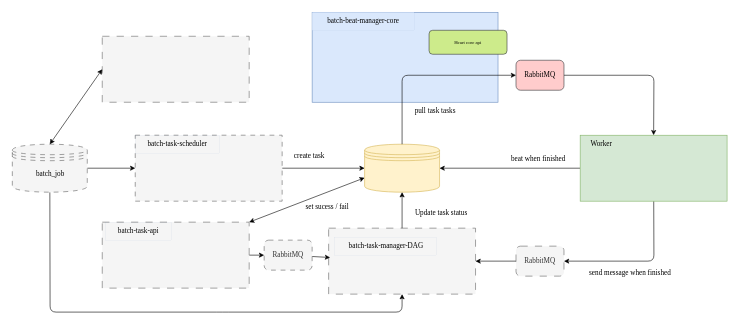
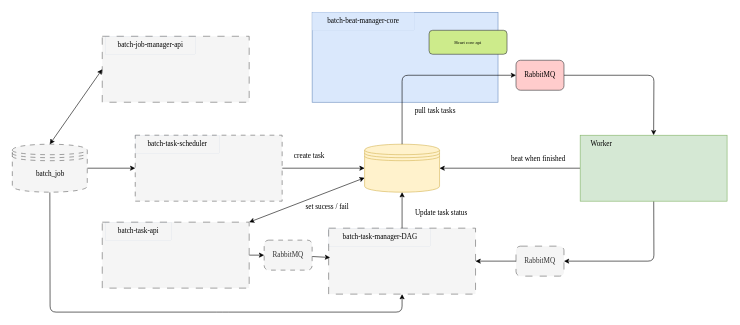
  <mxCell id="0" />
  <mxCell id="1" parent="0" />
  <mxCell id="2" value="" style="shape=datastore;whiteSpace=wrap;html=1;fillColor=#fff2cc;strokeColor=#d6b656;" parent="1" vertex="1"><mxGeometry x="607.5" y="240" width="125" height="80" as="geometry" /></mxCell>
  <mxCell id="3" value="" style="rounded=0;whiteSpace=wrap;html=1;fillColor=#dae8fc;strokeColor=#6c8ebf;" parent="1" vertex="1"><mxGeometry x="520" y="20" width="310" height="150" as="geometry" /></mxCell>
  <mxCell id="4" value="&lt;font face=&quot;Comic Sans MS&quot;&gt;batch-beat-manager-core&lt;/font&gt;" style="text;html=1;align=center;verticalAlign=middle;resizable=0;points=[];autosize=1;strokeColor=#6c8ebf;fillColor=#dae8fc;strokeWidth=0;" parent="1" vertex="1"><mxGeometry x="520" y="20" width="170" height="30" as="geometry" /></mxCell>
  <mxCell id="5" style="edgeStyle=none;html=1;entryX=0.5;entryY=0;entryDx=0;entryDy=0;" parent="1" source="6" target="22" edge="1"><mxGeometry relative="1" as="geometry"><Array as="points"><mxPoint x="1090" y="125" /></Array></mxGeometry></mxCell>
  <mxCell id="6" value="&lt;font face=&quot;Comic Sans MS&quot;&gt;RabbitMQ&lt;/font&gt;" style="rounded=1;whiteSpace=wrap;html=1;fillColor=#ffcccc;strokeColor=#36393d;" parent="1" vertex="1"><mxGeometry x="860" y="100" width="80" height="50" as="geometry" /></mxCell>
  <mxCell id="7" value="" style="endArrow=classic;html=1;entryX=0;entryY=0.5;entryDx=0;entryDy=0;exitX=0.5;exitY=0;exitDx=0;exitDy=0;" parent="1" source="2" target="6" edge="1"><mxGeometry width="50" height="50" relative="1" as="geometry"><mxPoint x="820" y="270" as="sourcePoint" /><mxPoint x="730" y="220" as="targetPoint" /><Array as="points"><mxPoint x="670" y="125" /></Array></mxGeometry></mxCell>
  <mxCell id="8" value="&lt;font style=&quot;font-size: 8px;&quot; face=&quot;Comic Sans MS&quot;&gt;Heart core api&lt;/font&gt;" style="rounded=1;whiteSpace=wrap;html=1;fillColor=#cdeb8b;strokeColor=#36393d;" parent="1" vertex="1"><mxGeometry x="715" y="50" width="130" height="40" as="geometry" /></mxCell>
  <mxCell id="9" value="&lt;font face=&quot;Comic Sans MS&quot;&gt;pull task tasks&lt;/font&gt;" style="text;html=1;align=center;verticalAlign=middle;resizable=0;points=[];autosize=1;strokeColor=none;fillColor=none;strokeWidth=0;" parent="1" vertex="1"><mxGeometry x="670" y="170" width="110" height="30" as="geometry" /></mxCell>
  <mxCell id="10" value="" style="rounded=0;whiteSpace=wrap;html=1;fillColor=#f5f5f5;strokeColor=#666666;dashed=1;dashPattern=12 12;fontColor=#333333;" parent="1" vertex="1"><mxGeometry x="547.5" y="380" width="245" height="110" as="geometry" /></mxCell>
- <mxCell id="11" value="&lt;font face=&quot;Comic Sans MS&quot;&gt;batch-task-manager-DAG&lt;/font&gt;" style="text;html=1;align=center;verticalAlign=middle;resizable=0;points=[];autosize=1;strokeColor=#6c8ebf;fillColor=none;strokeWidth=0;" parent="1" vertex="1"><mxGeometry x="557.5" y="395" width="170" height="30" as="geometry" /></mxCell>
+ <mxCell id="11" value="&lt;font face=&quot;Comic Sans MS&quot;&gt;batch-task-manager-DAG&lt;/font&gt;" style="text;html=1;align=center;verticalAlign=middle;resizable=0;points=[];autosize=1;strokeColor=#6c8ebf;fillColor=none;strokeWidth=0;" parent="1" vertex="1"><mxGeometry x="547.5" y="380" width="170" height="30" as="geometry" /></mxCell>
  <mxCell id="12" value="&lt;font face=&quot;Comic Sans MS&quot;&gt;Update task status&lt;/font&gt;" style="text;html=1;align=center;verticalAlign=middle;resizable=0;points=[];autosize=1;strokeColor=none;fillColor=none;strokeWidth=0;" parent="1" vertex="1"><mxGeometry x="670" y="340" width="130" height="30" as="geometry" /></mxCell>
  <mxCell id="13" value="" style="endArrow=classic;html=1;exitX=0.5;exitY=0;exitDx=0;exitDy=0;entryX=0.5;entryY=1;entryDx=0;entryDy=0;" parent="1" source="10" target="2" edge="1"><mxGeometry width="50" height="50" relative="1" as="geometry"><mxPoint x="630" y="360" as="sourcePoint" /><mxPoint x="770" y="230" as="targetPoint" /></mxGeometry></mxCell>
  <mxCell id="14" style="edgeStyle=none;html=1;entryX=0;entryY=0.5;entryDx=0;entryDy=0;" parent="1" source="16" target="27" edge="1"><mxGeometry relative="1" as="geometry" /></mxCell>
  <mxCell id="15" style="edgeStyle=none;html=1;entryX=0.5;entryY=1;entryDx=0;entryDy=0;" edge="1" parent="1" source="16" target="10"><mxGeometry relative="1" as="geometry"><Array as="points"><mxPoint x="83" y="520" /><mxPoint x="370" y="520" /><mxPoint x="670" y="520" /></Array></mxGeometry></mxCell>
  <mxCell id="16" value="" style="shape=datastore;whiteSpace=wrap;html=1;fillColor=#f5f5f5;strokeColor=#666666;dashed=1;dashPattern=8 8;fontColor=#333333;" parent="1" vertex="1"><mxGeometry x="20" y="240" width="125" height="80" as="geometry" /></mxCell>
  <mxCell id="17" value="&lt;font face=&quot;Comic Sans MS&quot;&gt;batch_job&lt;/font&gt;" style="text;html=1;align=center;verticalAlign=middle;resizable=0;points=[];autosize=1;strokeColor=none;fillColor=none;" parent="1" vertex="1"><mxGeometry x="42.5" y="275" width="80" height="30" as="geometry" /></mxCell>
  <mxCell id="18" style="edgeStyle=none;html=1;entryX=1;entryY=0.5;entryDx=0;entryDy=0;" parent="1" source="19" target="10" edge="1"><mxGeometry relative="1" as="geometry" /></mxCell>
  <mxCell id="19" value="&lt;font face=&quot;Comic Sans MS&quot;&gt;RabbitMQ&lt;/font&gt;" style="rounded=1;whiteSpace=wrap;html=1;fillColor=#f5f5f5;strokeColor=#666666;dashed=1;dashPattern=12 12;fontColor=#333333;" parent="1" vertex="1"><mxGeometry x="860" y="410" width="80" height="50" as="geometry" /></mxCell>
  <mxCell id="20" style="edgeStyle=none;html=1;entryX=1;entryY=0.5;entryDx=0;entryDy=0;" parent="1" source="22" target="19" edge="1"><mxGeometry relative="1" as="geometry"><Array as="points"><mxPoint x="1090" y="435" /></Array></mxGeometry></mxCell>
  <mxCell id="21" style="edgeStyle=none;html=1;entryX=1;entryY=0.5;entryDx=0;entryDy=0;" parent="1" source="22" target="2" edge="1"><mxGeometry relative="1" as="geometry" /></mxCell>
  <mxCell id="22" value="" style="rounded=0;whiteSpace=wrap;html=1;fillColor=#d5e8d4;strokeColor=#82b366;" parent="1" vertex="1"><mxGeometry x="967" y="225" width="245" height="110" as="geometry" /></mxCell>
  <mxCell id="23" value="&lt;font face=&quot;Comic Sans MS&quot;&gt;Worker&lt;/font&gt;" style="text;html=1;align=center;verticalAlign=middle;resizable=0;points=[];autosize=1;strokeColor=none;fillColor=none;strokeWidth=0;" parent="1" vertex="1"><mxGeometry x="967" y="225" width="70" height="30" as="geometry" /></mxCell>
- <mxCell id="24" value="&lt;font face=&quot;Comic Sans MS&quot;&gt;send message when finished&lt;/font&gt;" style="text;html=1;align=center;verticalAlign=middle;resizable=0;points=[];autosize=1;strokeColor=none;fillColor=none;strokeWidth=0;" parent="1" vertex="1"><mxGeometry x="960" y="440" width="180" height="30" as="geometry" /></mxCell>
  <mxCell id="25" value="&lt;font face=&quot;Comic Sans MS&quot;&gt;beat when finished&lt;/font&gt;" style="text;html=1;align=center;verticalAlign=middle;resizable=0;points=[];autosize=1;strokeColor=none;fillColor=none;strokeWidth=0;" parent="1" vertex="1"><mxGeometry x="827" y="250" width="140" height="30" as="geometry" /></mxCell>
  <mxCell id="26" style="edgeStyle=none;html=1;entryX=0;entryY=0.5;entryDx=0;entryDy=0;" parent="1" source="27" target="2" edge="1"><mxGeometry relative="1" as="geometry" /></mxCell>
  <mxCell id="27" value="" style="rounded=0;whiteSpace=wrap;html=1;fillColor=#f5f5f5;strokeColor=#666666;dashed=1;dashPattern=8 8;fontColor=#333333;" parent="1" vertex="1"><mxGeometry x="225" y="225" width="245" height="110" as="geometry" /></mxCell>
  <mxCell id="28" value="&lt;font face=&quot;Comic Sans MS&quot;&gt;batch-task-scheduler&lt;/font&gt;" style="text;html=1;align=center;verticalAlign=middle;resizable=0;points=[];autosize=1;strokeColor=#6c8ebf;fillColor=none;strokeWidth=0;" parent="1" vertex="1"><mxGeometry x="225" y="225" width="140" height="30" as="geometry" /></mxCell>
  <mxCell id="29" value="&lt;font face=&quot;Comic Sans MS&quot;&gt;create task&lt;/font&gt;" style="text;html=1;align=center;verticalAlign=middle;resizable=0;points=[];autosize=1;strokeColor=none;fillColor=none;strokeWidth=0;" parent="1" vertex="1"><mxGeometry x="470" y="245" width="90" height="30" as="geometry" /></mxCell>
  <mxCell id="30" value="" style="edgeStyle=none;html=1;" parent="1" source="31" target="34" edge="1"><mxGeometry relative="1" as="geometry" /></mxCell>
  <mxCell id="31" value="" style="rounded=0;whiteSpace=wrap;html=1;fillColor=#f5f5f5;strokeColor=#666666;dashed=1;dashPattern=12 12;fontColor=#333333;" parent="1" vertex="1"><mxGeometry x="170" y="370" width="245" height="110" as="geometry" /></mxCell>
  <mxCell id="32" value="&lt;font face=&quot;Comic Sans MS&quot;&gt;batch-task-api&lt;/font&gt;" style="text;html=1;align=center;verticalAlign=middle;resizable=0;points=[];autosize=1;strokeColor=#6c8ebf;fillColor=none;strokeWidth=0;" parent="1" vertex="1"><mxGeometry x="175" y="370" width="110" height="30" as="geometry" /></mxCell>
  <mxCell id="33" value="" style="edgeStyle=none;html=1;entryX=0.01;entryY=0.445;entryDx=0;entryDy=0;entryPerimeter=0;" parent="1" source="34" target="10" edge="1"><mxGeometry relative="1" as="geometry" /></mxCell>
  <mxCell id="34" value="&lt;font face=&quot;Comic Sans MS&quot;&gt;RabbitMQ&lt;/font&gt;" style="rounded=1;whiteSpace=wrap;html=1;fillColor=#f5f5f5;strokeColor=#666666;dashed=1;dashPattern=8 8;fontColor=#333333;" parent="1" vertex="1"><mxGeometry x="440" y="400" width="80" height="50" as="geometry" /></mxCell>
  <mxCell id="35" value="&lt;font face=&quot;Comic Sans MS&quot;&gt;set sucess / fail&lt;/font&gt;" style="text;html=1;align=center;verticalAlign=middle;resizable=0;points=[];autosize=1;strokeColor=none;fillColor=none;strokeWidth=0;" parent="1" vertex="1"><mxGeometry x="490" y="330" width="110" height="30" as="geometry" /></mxCell>
  <mxCell id="36" value="" style="rounded=0;whiteSpace=wrap;html=1;fillColor=#f5f5f5;strokeColor=#666666;dashed=1;dashPattern=12 12;fontColor=#333333;" parent="1" vertex="1"><mxGeometry x="170" y="60" width="245" height="110" as="geometry" /></mxCell>
+ <mxCell id="37" value="&lt;font face=&quot;Comic Sans MS&quot;&gt;batch-job-manager-api&lt;/font&gt;" style="text;html=1;align=center;verticalAlign=middle;resizable=0;points=[];autosize=1;strokeColor=#6c8ebf;fillColor=none;strokeWidth=0;" parent="1" vertex="1"><mxGeometry x="175" y="60" width="150" height="30" as="geometry" /></mxCell>
  <mxCell id="38" value="" style="endArrow=classic;startArrow=classic;html=1;entryX=0;entryY=0.5;entryDx=0;entryDy=0;exitX=0.5;exitY=0;exitDx=0;exitDy=0;" parent="1" source="16" target="36" edge="1"><mxGeometry width="50" height="50" relative="1" as="geometry"><mxPoint x="210" y="270" as="sourcePoint" /><mxPoint x="260" y="220" as="targetPoint" /></mxGeometry></mxCell>
  <mxCell id="39" value="" style="endArrow=classic;startArrow=classic;html=1;entryX=0;entryY=0.7;entryDx=0;entryDy=0;exitX=1;exitY=0;exitDx=0;exitDy=0;" parent="1" source="31" target="2" edge="1"><mxGeometry width="50" height="50" relative="1" as="geometry"><mxPoint x="290" y="360" as="sourcePoint" /><mxPoint x="340" y="310" as="targetPoint" /></mxGeometry></mxCell>
